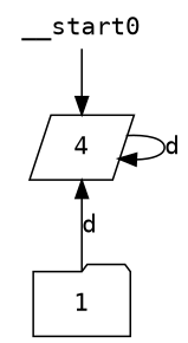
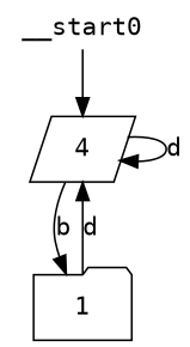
  digraph {
    fontname="DejaVu Sans Mono"
    node [fontname="DejaVu Sans Mono"]
    edge [contract=NONE fontname="DejaVu Sans Mono" group=-1 modality=MUST]
    n1 [label=4 shape=parallelogram]
    n2 [label=1 shape=folder]
    __start0 [height=0 shape=none width=0]
    n1 -> n1 [label=d]
+   n1 -> n2 [label=b]
    n2 -> n1 [label=d]
    __start0 -> n1 [contract="" group="" modality=""]
  }
